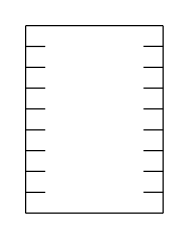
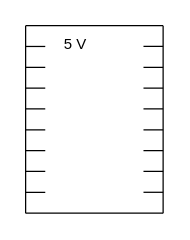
  <mxCell id="0" />
  <mxCell id="1" parent="0" />
  <mxCell id="2" value="" style="group" vertex="1" connectable="0" parent="1"><mxGeometry x="20" y="20" width="110" height="150" as="geometry" /></mxCell>
  <mxCell id="3" value="" style="endArrow=none;html=1;rounded=0;" edge="1" parent="2"><mxGeometry width="50" height="50" relative="1" as="geometry"><mxPoint y="150" as="sourcePoint" /><mxPoint as="targetPoint" /></mxGeometry></mxCell>
  <mxCell id="4" value="" style="endArrow=none;html=1;rounded=0;" edge="1" parent="2"><mxGeometry width="50" height="50" relative="1" as="geometry"><mxPoint y="16.667" as="sourcePoint" /><mxPoint x="15.714" y="16.667" as="targetPoint" /></mxGeometry></mxCell>
  <mxCell id="5" value="" style="endArrow=none;html=1;rounded=0;" edge="1" parent="2"><mxGeometry width="50" height="50" relative="1" as="geometry"><mxPoint x="15.714" y="33.333" as="sourcePoint" /><mxPoint x="15.714" y="33.333" as="targetPoint" /><Array as="points"><mxPoint y="33.333" /></Array></mxGeometry></mxCell>
  <mxCell id="6" value="" style="endArrow=none;html=1;rounded=0;" edge="1" parent="2"><mxGeometry width="50" height="50" relative="1" as="geometry"><mxPoint x="15.714" y="50" as="sourcePoint" /><mxPoint x="15.714" y="50" as="targetPoint" /><Array as="points"><mxPoint y="50" /></Array></mxGeometry></mxCell>
  <mxCell id="7" value="" style="endArrow=none;html=1;rounded=0;" edge="1" parent="2"><mxGeometry width="50" height="50" relative="1" as="geometry"><mxPoint x="15.714" y="66.667" as="sourcePoint" /><mxPoint x="15.714" y="66.667" as="targetPoint" /><Array as="points"><mxPoint y="66.667" /></Array></mxGeometry></mxCell>
  <mxCell id="8" value="" style="endArrow=none;html=1;rounded=0;" edge="1" parent="2"><mxGeometry width="50" height="50" relative="1" as="geometry"><mxPoint x="15.714" y="83.333" as="sourcePoint" /><mxPoint x="15.714" y="83.333" as="targetPoint" /><Array as="points"><mxPoint y="83.333" /></Array></mxGeometry></mxCell>
  <mxCell id="9" value="" style="endArrow=none;html=1;rounded=0;" edge="1" parent="2"><mxGeometry width="50" height="50" relative="1" as="geometry"><mxPoint x="15.714" y="100" as="sourcePoint" /><mxPoint x="15.714" y="100" as="targetPoint" /><Array as="points"><mxPoint x="15.714" y="100" /><mxPoint y="100" /></Array></mxGeometry></mxCell>
  <mxCell id="10" value="" style="endArrow=none;html=1;rounded=0;" edge="1" parent="2"><mxGeometry width="50" height="50" relative="1" as="geometry"><mxPoint x="15.714" y="116.667" as="sourcePoint" /><mxPoint x="15.714" y="116.667" as="targetPoint" /><Array as="points"><mxPoint x="15.714" y="116.667" /><mxPoint y="116.667" /></Array></mxGeometry></mxCell>
  <mxCell id="11" value="" style="endArrow=none;html=1;rounded=0;" edge="1" parent="2"><mxGeometry width="50" height="50" relative="1" as="geometry"><mxPoint x="15.714" y="133.333" as="sourcePoint" /><mxPoint x="15.714" y="133.333" as="targetPoint" /><Array as="points"><mxPoint x="15.714" y="133.333" /><mxPoint y="133.333" /></Array></mxGeometry></mxCell>
  <mxCell id="12" value="" style="endArrow=none;html=1;rounded=0;" edge="1" parent="2"><mxGeometry width="50" height="50" relative="1" as="geometry"><mxPoint x="110" as="sourcePoint" /><mxPoint x="110" y="150" as="targetPoint" /></mxGeometry></mxCell>
  <mxCell id="13" value="" style="endArrow=none;html=1;rounded=0;" edge="1" parent="2"><mxGeometry width="50" height="50" relative="1" as="geometry"><mxPoint x="110" y="133.333" as="sourcePoint" /><mxPoint x="94.286" y="133.333" as="targetPoint" /></mxGeometry></mxCell>
  <mxCell id="14" value="" style="endArrow=none;html=1;rounded=0;" edge="1" parent="2"><mxGeometry width="50" height="50" relative="1" as="geometry"><mxPoint x="94.286" y="116.667" as="sourcePoint" /><mxPoint x="94.286" y="116.667" as="targetPoint" /><Array as="points"><mxPoint x="110" y="116.667" /></Array></mxGeometry></mxCell>
  <mxCell id="15" value="" style="endArrow=none;html=1;rounded=0;" edge="1" parent="2"><mxGeometry width="50" height="50" relative="1" as="geometry"><mxPoint x="94.286" y="100" as="sourcePoint" /><mxPoint x="94.286" y="100" as="targetPoint" /><Array as="points"><mxPoint x="110" y="100" /></Array></mxGeometry></mxCell>
  <mxCell id="16" value="" style="endArrow=none;html=1;rounded=0;" edge="1" parent="2"><mxGeometry width="50" height="50" relative="1" as="geometry"><mxPoint x="94.286" y="83.333" as="sourcePoint" /><mxPoint x="94.286" y="83.333" as="targetPoint" /><Array as="points"><mxPoint x="110" y="83.333" /></Array></mxGeometry></mxCell>
  <mxCell id="17" value="" style="endArrow=none;html=1;rounded=0;" edge="1" parent="2"><mxGeometry width="50" height="50" relative="1" as="geometry"><mxPoint x="94.286" y="66.667" as="sourcePoint" /><mxPoint x="94.286" y="66.667" as="targetPoint" /><Array as="points"><mxPoint x="110" y="66.667" /></Array></mxGeometry></mxCell>
  <mxCell id="18" value="" style="endArrow=none;html=1;rounded=0;" edge="1" parent="2"><mxGeometry width="50" height="50" relative="1" as="geometry"><mxPoint x="94.286" y="50" as="sourcePoint" /><mxPoint x="94.286" y="50" as="targetPoint" /><Array as="points"><mxPoint x="94.286" y="50" /><mxPoint x="110" y="50" /></Array></mxGeometry></mxCell>
  <mxCell id="19" value="" style="endArrow=none;html=1;rounded=0;" edge="1" parent="2"><mxGeometry width="50" height="50" relative="1" as="geometry"><mxPoint x="94.286" y="33.333" as="sourcePoint" /><mxPoint x="94.286" y="33.333" as="targetPoint" /><Array as="points"><mxPoint x="94.286" y="33.333" /><mxPoint x="110" y="33.333" /></Array></mxGeometry></mxCell>
  <mxCell id="20" value="" style="endArrow=none;html=1;rounded=0;" edge="1" parent="2"><mxGeometry width="50" height="50" relative="1" as="geometry"><mxPoint x="94.286" y="16.667" as="sourcePoint" /><mxPoint x="94.286" y="16.667" as="targetPoint" /><Array as="points"><mxPoint x="94.286" y="16.667" /><mxPoint x="110" y="16.667" /></Array></mxGeometry></mxCell>
  <mxCell id="21" value="" style="endArrow=none;html=1;rounded=0;" edge="1" parent="2"><mxGeometry width="50" height="50" relative="1" as="geometry"><mxPoint as="sourcePoint" /><mxPoint x="110" as="targetPoint" /></mxGeometry></mxCell>
  <mxCell id="22" value="" style="endArrow=none;html=1;rounded=0;" edge="1" parent="2"><mxGeometry width="50" height="50" relative="1" as="geometry"><mxPoint y="150" as="sourcePoint" /><mxPoint x="110" y="150" as="targetPoint" /></mxGeometry></mxCell>
+ <mxCell id="23" value="5 V" style="text;html=1;strokeColor=none;fillColor=none;align=center;verticalAlign=middle;whiteSpace=wrap;rounded=0;" vertex="1" parent="2"><mxGeometry x="10" width="60" height="30" as="geometry" /></mxCell>
